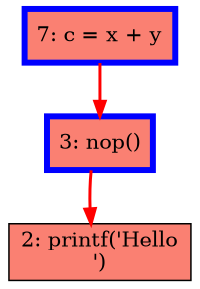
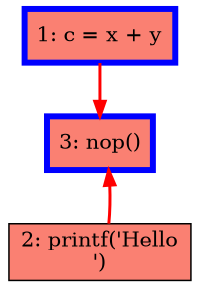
  digraph {
    node [color=blue fillcolor=salmon penwidth=4 shape=box style=filled]
    edge [color=red style=bold]
-   n1 [label="7: c = x + y"]
+   n1 [label="1: c = x + y"]
    n2 [label="3: nop()"]
    n3 [label="2: printf('Hello\n')" color="" penwidth=""]
    n1 -> n2
-   n2 -> n3
+   n3 -> n2
  }
